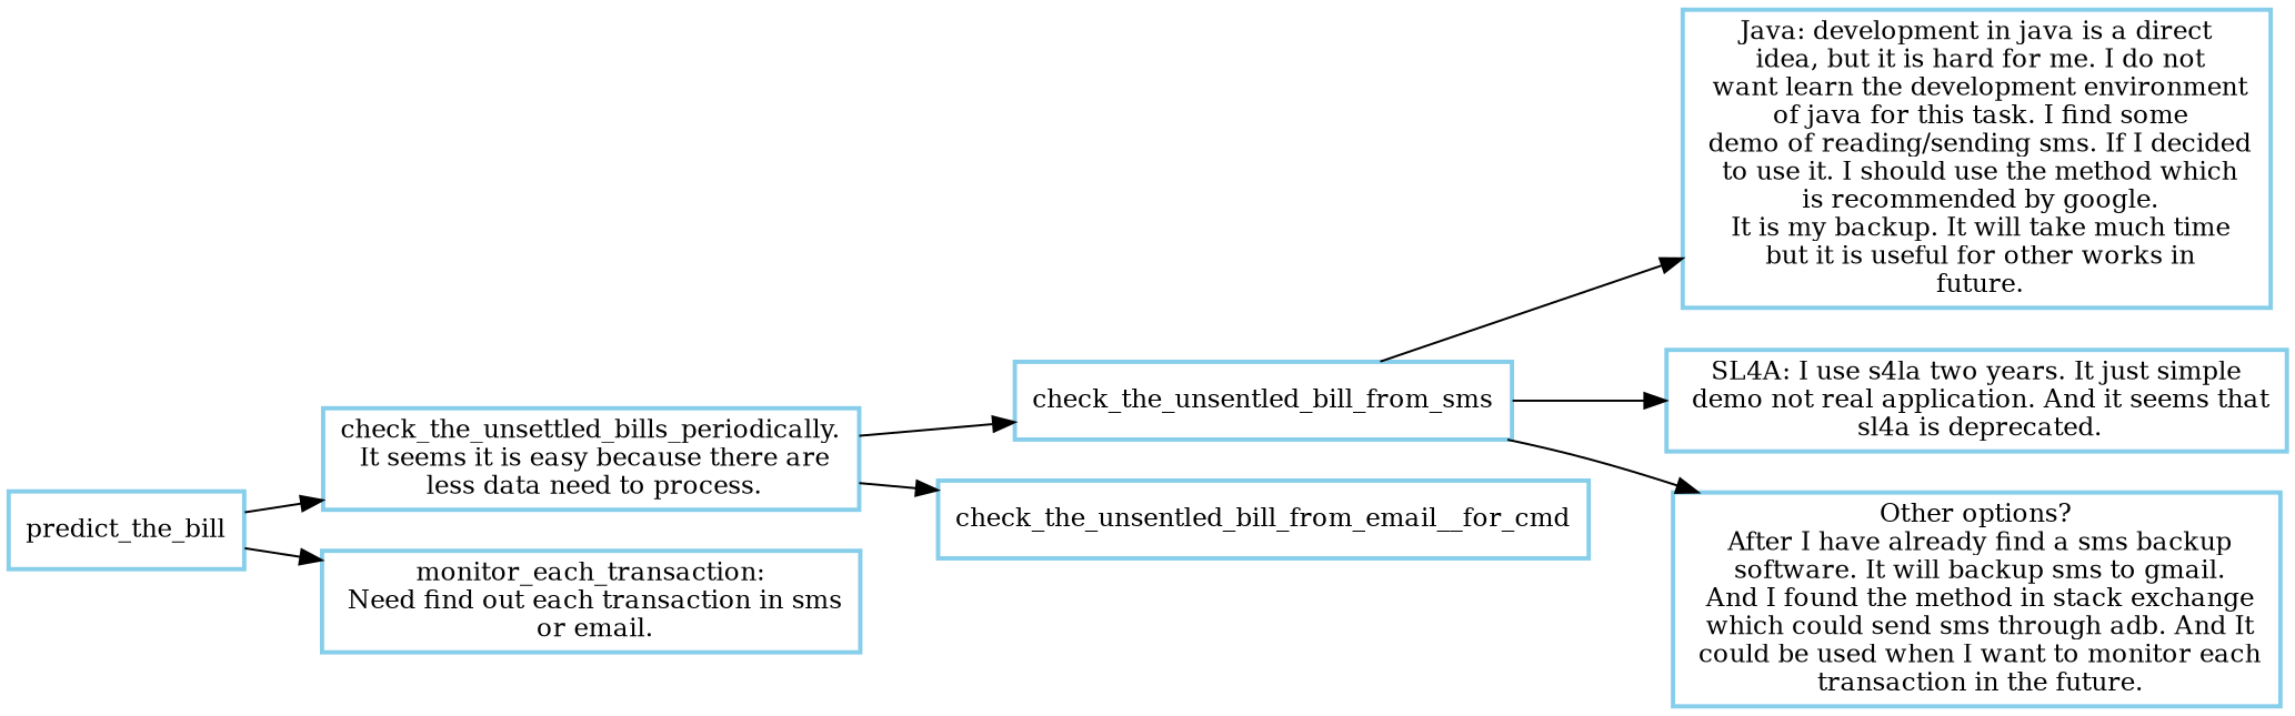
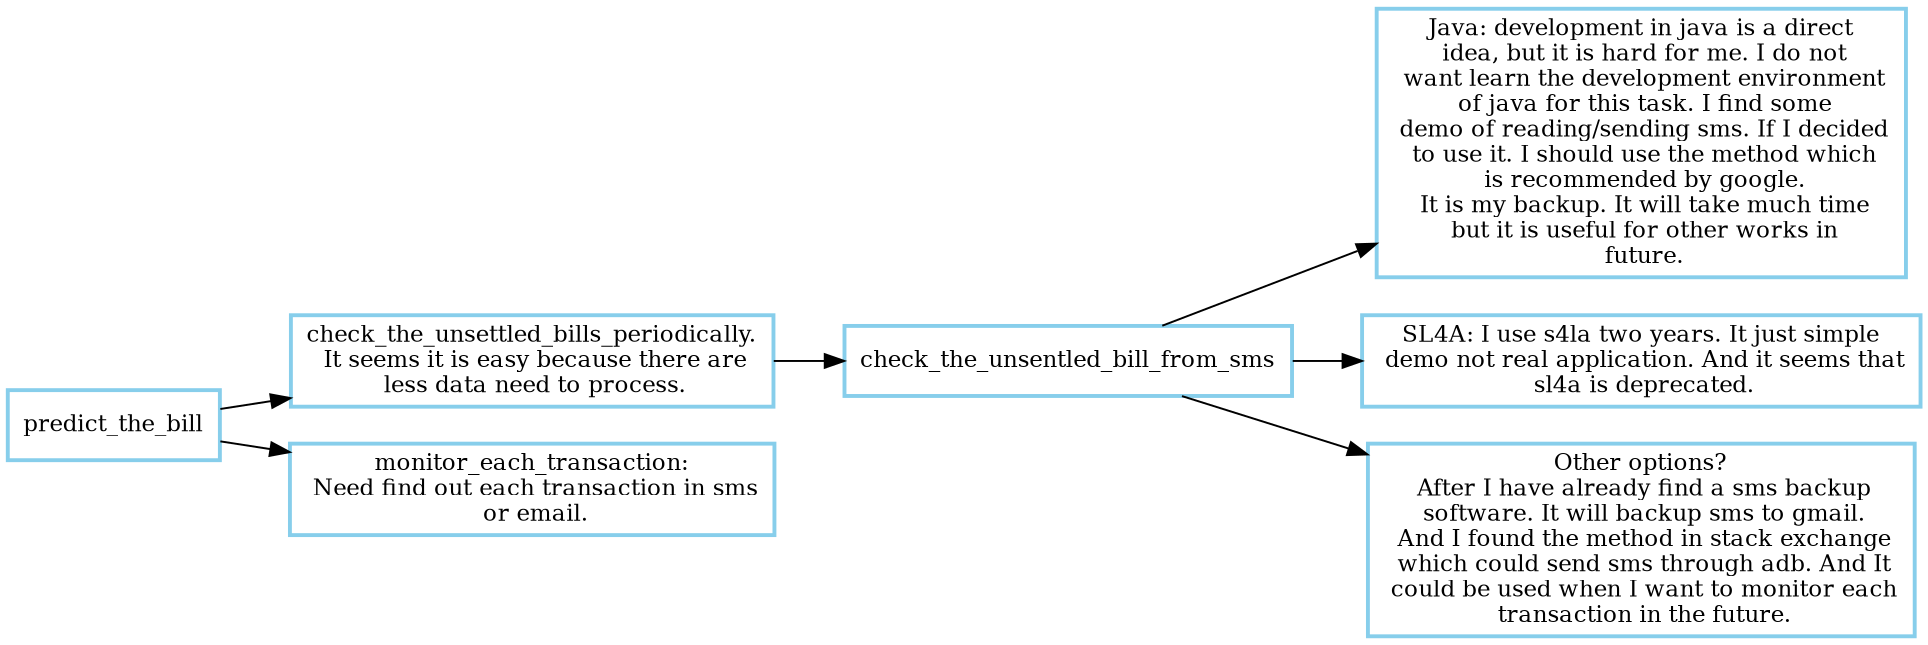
  digraph {
    fontname=Courier
    fontsize=12
    rankdir=LR
    node [color=skyblue fontsize=12 shape=record style=bold]
    edge [fontsize=12]
    n1 [label="check_the_unsettled_bills_periodically.\n                                                      It seems it is easy because there are\n                                                      less data need to process."]
    predict_the_bill
    n3 [label="monitor_each_transaction:\n                                        Need find out each transaction in sms\n                                        or email."]
    check_the_unsentled_bill_from_sms
-   check_the_unsentled_bill_from_email__for_cmd
    n6 [label="Java: development in java is a direct\n                                           idea, but it is hard for me. I do not\n                                           want learn the development environment\n                                           of java for this task. I find some\n                                           demo of reading/sending sms. If I decided\n                                           to use it. I should use the method which\n                                           is recommended by google.\n                                           It is my backup. It will take much time\n                                           but it is useful for other works in\n                                           future."]
    n7 [label="SL4A: I use s4la two years. It just simple\n                                       demo not real application. And it seems that\n                                       sl4a is deprecated."]
    n8 [label="Other options?\n                                                       After I have already find a sms backup\n                                                       software. It will backup sms to gmail.\n                                                       And I found the method in stack exchange\n                                                       which could send sms through adb. And It\n                                                       could be used when I want to monitor each\n                                                       transaction in the future."]
    n1 -> check_the_unsentled_bill_from_sms
-   n1 -> check_the_unsentled_bill_from_email__for_cmd
    predict_the_bill -> n1
    predict_the_bill -> n3
    check_the_unsentled_bill_from_sms -> n6
    check_the_unsentled_bill_from_sms -> n7
    check_the_unsentled_bill_from_sms -> n8
  }
